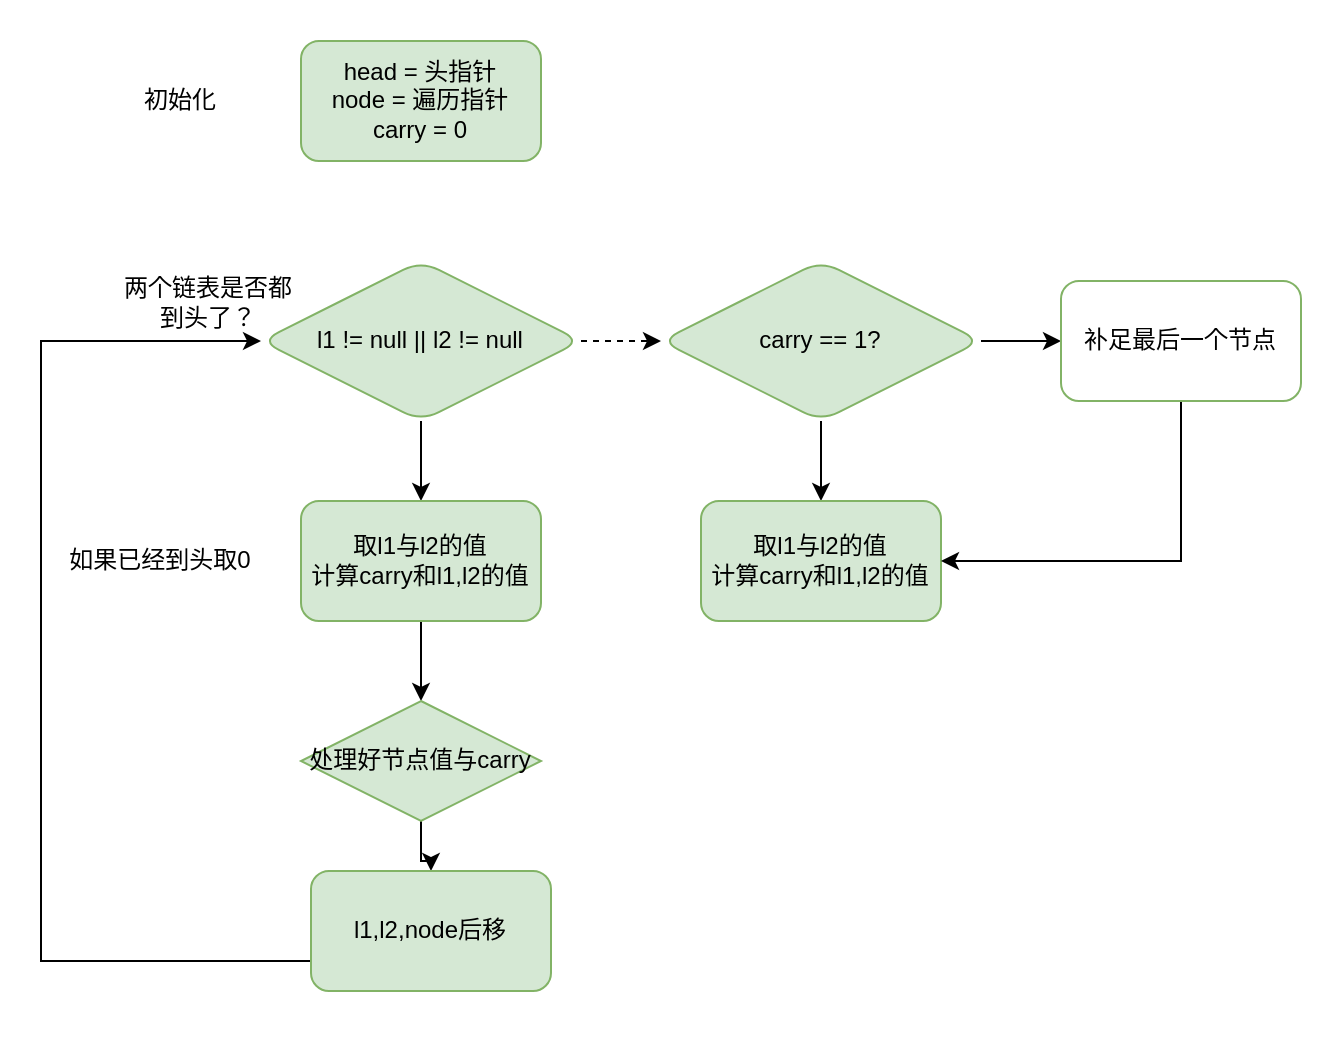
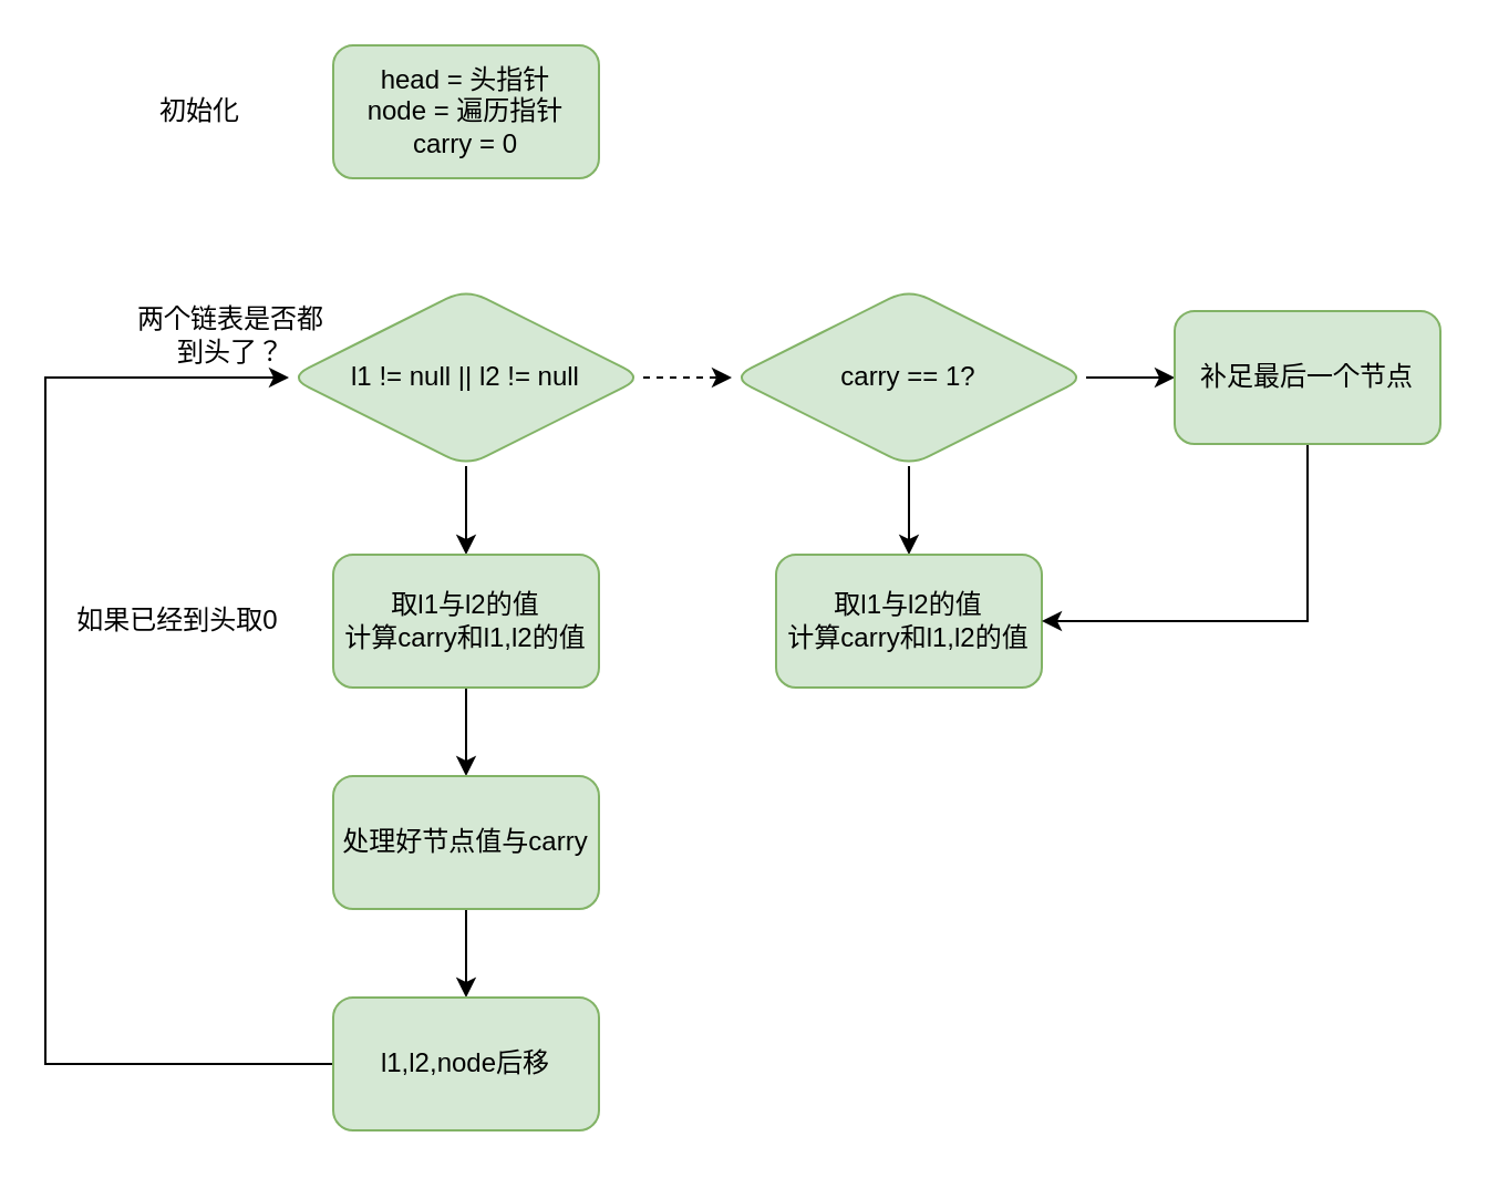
  <mxCell id="0" />
  <mxCell id="1" parent="0" />
  <mxCell id="2" value="head = 头指针&lt;br&gt;node = 遍历指针&lt;br&gt;carry = 0" style="rounded=1;whiteSpace=wrap;html=1;fillColor=#d5e8d4;strokeColor=#82b366;" vertex="1" parent="1"><mxGeometry x="150" y="20" width="120" height="60" as="geometry" /></mxCell>
  <mxCell id="3" value="初始化" style="text;html=1;strokeColor=none;fillColor=none;align=center;verticalAlign=middle;whiteSpace=wrap;rounded=0;" vertex="1" parent="1"><mxGeometry x="60" y="35" width="60" height="30" as="geometry" /></mxCell>
  <mxCell id="4" value="" style="edgeStyle=orthogonalEdgeStyle;rounded=0;orthogonalLoop=1;jettySize=auto;html=1;" edge="1" parent="1" source="6" target="9"><mxGeometry relative="1" as="geometry" /></mxCell>
  <mxCell id="5" value="" style="edgeStyle=orthogonalEdgeStyle;rounded=0;orthogonalLoop=1;jettySize=auto;html=1;dashed=1;" edge="1" parent="1" source="6" target="17"><mxGeometry relative="1" as="geometry" /></mxCell>
  <mxCell id="6" value="l1 != null || l2 != null" style="rhombus;whiteSpace=wrap;html=1;fillColor=#d5e8d4;strokeColor=#82b366;rounded=1;" vertex="1" parent="1"><mxGeometry x="130" y="130" width="160" height="80" as="geometry" /></mxCell>
  <mxCell id="7" value="两个链表是否都到头了？" style="text;html=1;strokeColor=none;fillColor=none;align=center;verticalAlign=middle;whiteSpace=wrap;rounded=0;" vertex="1" parent="1"><mxGeometry x="59" y="136" width="90" height="30" as="geometry" /></mxCell>
  <mxCell id="8" value="" style="edgeStyle=orthogonalEdgeStyle;rounded=0;orthogonalLoop=1;jettySize=auto;html=1;" edge="1" parent="1" source="9" target="12"><mxGeometry relative="1" as="geometry" /></mxCell>
  <mxCell id="9" value="取l1与l2的值&lt;br&gt;计算carry和l1,l2的值" style="rounded=1;whiteSpace=wrap;html=1;fillColor=#d5e8d4;strokeColor=#82b366;" vertex="1" parent="1"><mxGeometry x="150" y="250" width="120" height="60" as="geometry" /></mxCell>
  <mxCell id="10" value="如果已经到头取0" style="text;html=1;strokeColor=none;fillColor=none;align=center;verticalAlign=middle;whiteSpace=wrap;rounded=0;" vertex="1" parent="1"><mxGeometry x="30" y="265" width="100" height="30" as="geometry" /></mxCell>
  <mxCell id="11" value="" style="edgeStyle=orthogonalEdgeStyle;rounded=0;orthogonalLoop=1;jettySize=auto;html=1;" edge="1" parent="1" source="12" target="14"><mxGeometry relative="1" as="geometry" /></mxCell>
- <mxCell id="12" value="处理好节点值与carry" style="rhombus;whiteSpace=wrap;html=1;fillColor=#d5e8d4;strokeColor=#82b366;" vertex="1" parent="1"><mxGeometry x="150" y="350" width="120" height="60" as="geometry" /></mxCell>
+ <mxCell id="12" value="处理好节点值与carry" style="rounded=1;whiteSpace=wrap;html=1;fillColor=#d5e8d4;strokeColor=#82b366;" vertex="1" parent="1"><mxGeometry x="150" y="350" width="120" height="60" as="geometry" /></mxCell>
  <mxCell id="13" style="edgeStyle=orthogonalEdgeStyle;rounded=0;orthogonalLoop=1;jettySize=auto;html=1;exitX=0;exitY=0.5;exitDx=0;exitDy=0;" edge="1" parent="1" source="14"><mxGeometry relative="1" as="geometry"><mxPoint x="130" y="170" as="targetPoint" /><Array as="points"><mxPoint x="20" y="480" /><mxPoint x="20" y="170" /></Array></mxGeometry></mxCell>
- <mxCell id="14" value="l1,l2,node后移" style="rounded=1;whiteSpace=wrap;html=1;fillColor=#d5e8d4;strokeColor=#82b366;" vertex="1" parent="1"><mxGeometry x="155" y="435" width="120" height="60" as="geometry" /></mxCell>
+ <mxCell id="14" value="l1,l2,node后移" style="rounded=1;whiteSpace=wrap;html=1;fillColor=#d5e8d4;strokeColor=#82b366;" vertex="1" parent="1"><mxGeometry x="150" y="450" width="120" height="60" as="geometry" /></mxCell>
  <mxCell id="15" value="" style="edgeStyle=orthogonalEdgeStyle;rounded=0;orthogonalLoop=1;jettySize=auto;html=1;" edge="1" parent="1" source="17" target="20"><mxGeometry relative="1" as="geometry" /></mxCell>
  <mxCell id="16" value="" style="edgeStyle=orthogonalEdgeStyle;rounded=0;orthogonalLoop=1;jettySize=auto;html=1;" edge="1" parent="1" source="17" target="18"><mxGeometry relative="1" as="geometry" /></mxCell>
  <mxCell id="17" value="carry == 1?" style="rhombus;whiteSpace=wrap;html=1;fillColor=#d5e8d4;strokeColor=#82b366;rounded=1;" vertex="1" parent="1"><mxGeometry x="330" y="130" width="160" height="80" as="geometry" /></mxCell>
  <mxCell id="18" value="取l1与l2的值&lt;br&gt;计算carry和l1,l2的值" style="rounded=1;whiteSpace=wrap;html=1;fillColor=#d5e8d4;strokeColor=#82b366;" vertex="1" parent="1"><mxGeometry x="350" y="250" width="120" height="60" as="geometry" /></mxCell>
  <mxCell id="19" style="edgeStyle=orthogonalEdgeStyle;rounded=0;orthogonalLoop=1;jettySize=auto;html=1;exitX=0.5;exitY=1;exitDx=0;exitDy=0;entryX=1;entryY=0.5;entryDx=0;entryDy=0;" edge="1" parent="1" source="20" target="18"><mxGeometry relative="1" as="geometry" /></mxCell>
- <mxCell id="20" value="补足最后一个节点" style="rounded=1;whiteSpace=wrap;html=1;fillColor=#ffffff;strokeColor=#82b366;" vertex="1" parent="1"><mxGeometry x="530" y="140" width="120" height="60" as="geometry" /></mxCell>
+ <mxCell id="20" value="补足最后一个节点" style="rounded=1;whiteSpace=wrap;html=1;fillColor=#d5e8d4;strokeColor=#82b366;" vertex="1" parent="1"><mxGeometry x="530" y="140" width="120" height="60" as="geometry" /></mxCell>
